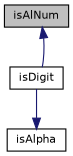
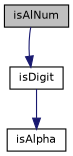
  digraph {
    rankdir=TB
    node [color=black fillcolor=white fontname=Helvetica fontsize=10 shape=record style=filled]
    edge [color=midnightblue fontname=Helvetica fontsize=10 labelfontname=Helvetica labelfontsize=10 style=solid]
    n1 [fillcolor=grey75 fontcolor=black height=0.2 label=isAlNum width=0.4]
    n2 [height=0.2 label=isDigit width=0.4]
    n3 [height=0.2 label=isAlpha width=0.4]
-   n2 -> n1
+   n1 -> n2
    n2 -> n3
  }
